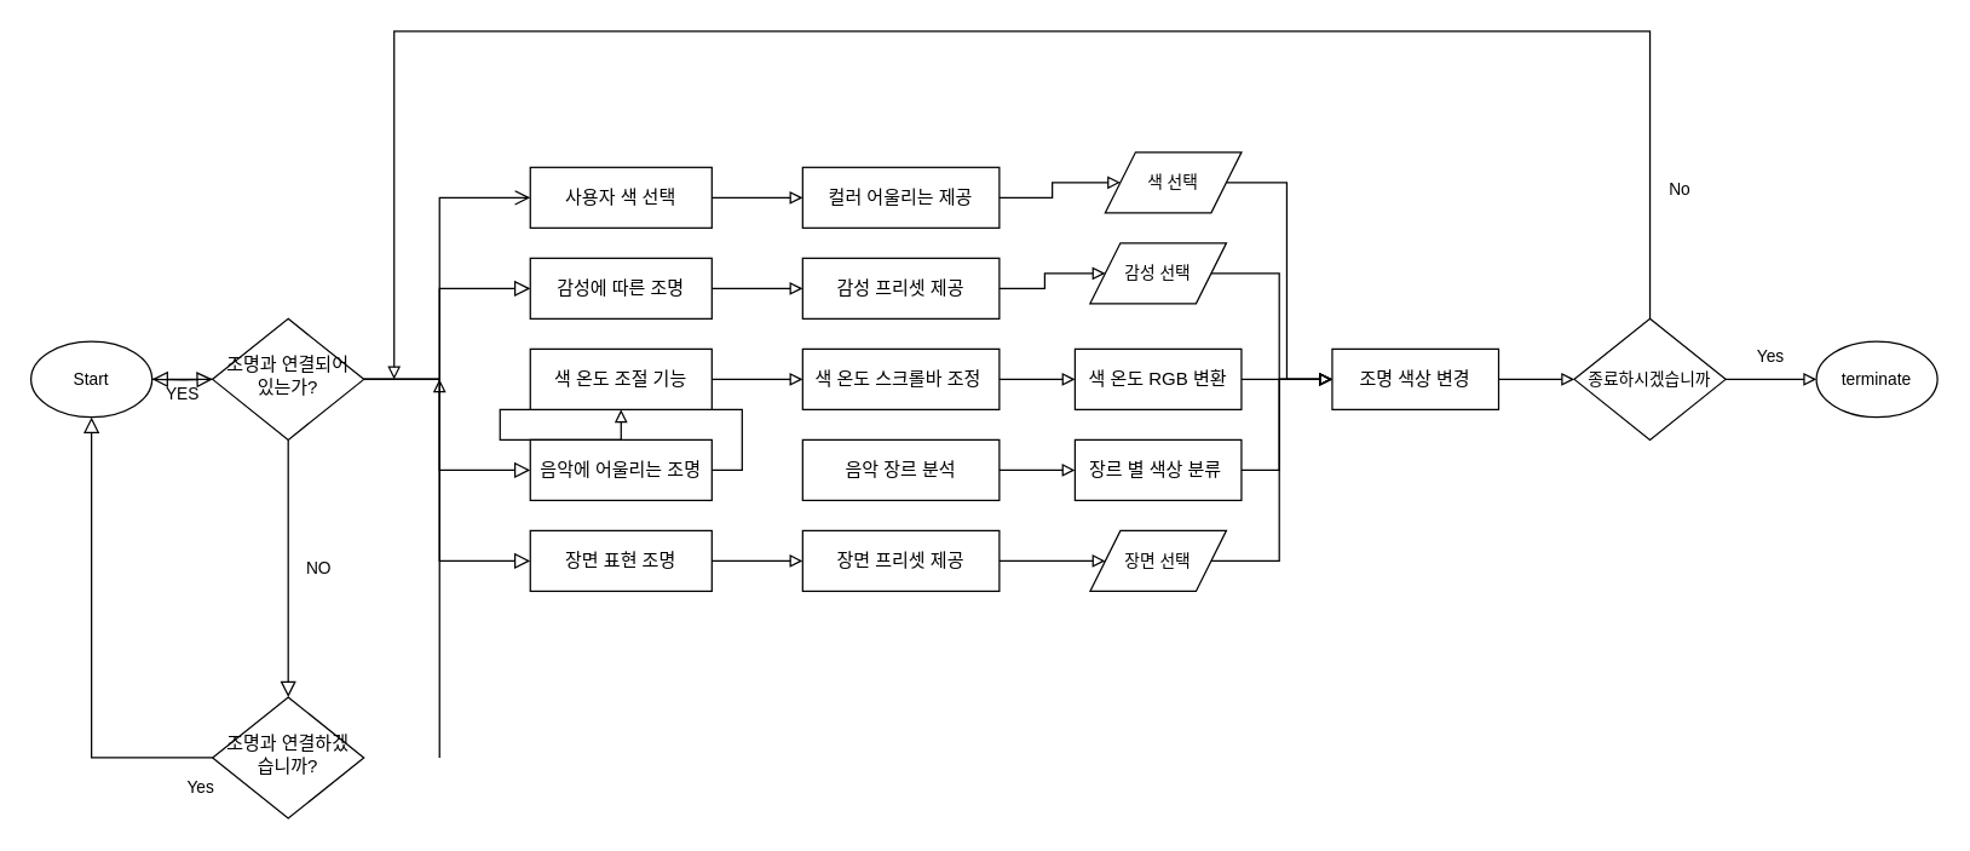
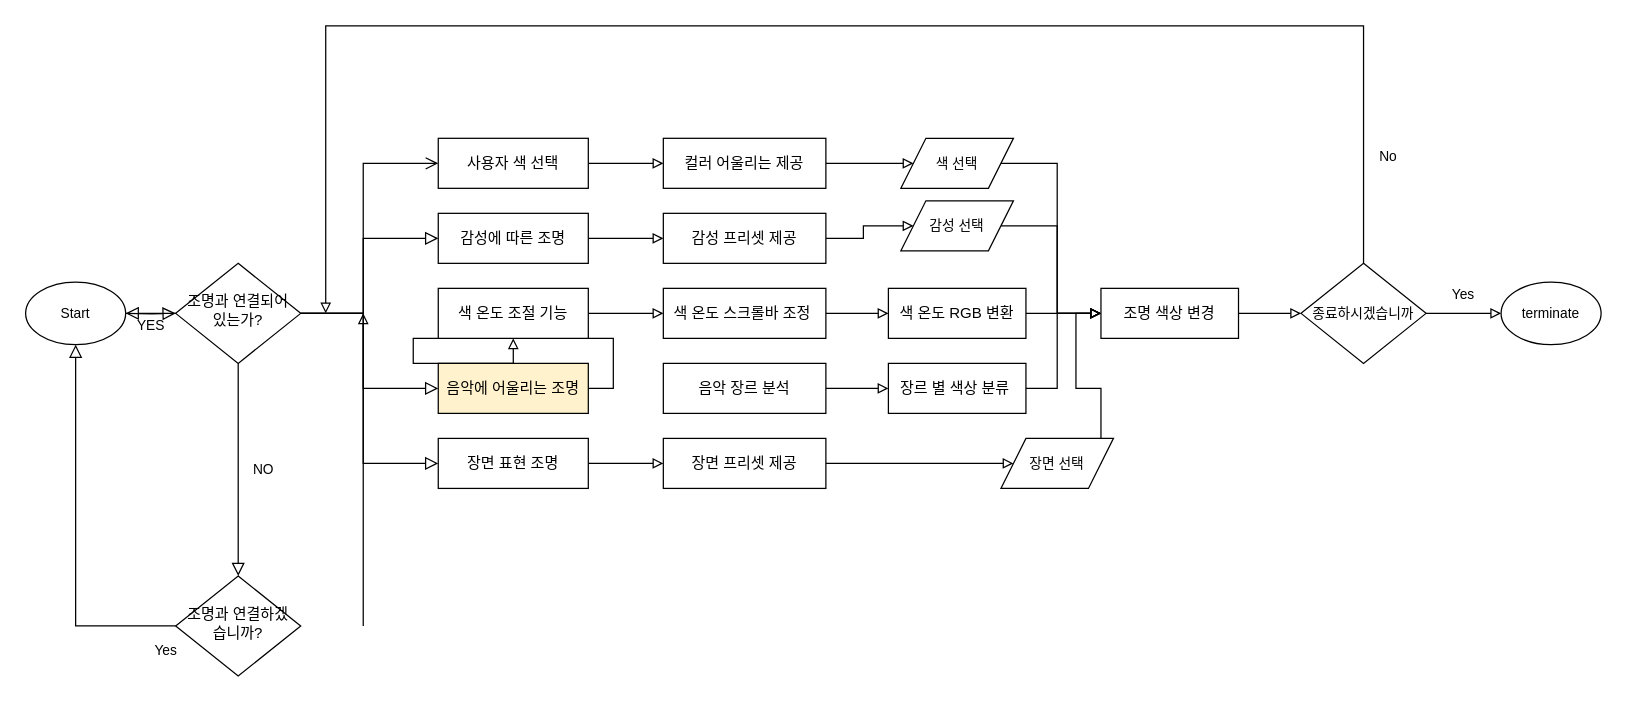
  <mxCell id="0" />
  <mxCell id="1" parent="0" />
  <mxCell id="2" value="" style="rounded=0;html=1;jettySize=auto;orthogonalLoop=1;fontSize=11;endArrow=block;endFill=0;endSize=8;strokeWidth=1;shadow=0;labelBackgroundColor=none;edgeStyle=orthogonalEdgeStyle;" parent="1" target="5" edge="1"><mxGeometry relative="1" as="geometry"><mxPoint x="100" y="250" as="sourcePoint" /></mxGeometry></mxCell>
  <mxCell id="3" value="NO" style="rounded=0;html=1;jettySize=auto;orthogonalLoop=1;fontSize=11;endArrow=block;endFill=0;endSize=8;strokeWidth=1;shadow=0;labelBackgroundColor=none;edgeStyle=orthogonalEdgeStyle;" parent="1" source="5" target="9" edge="1"><mxGeometry y="20" relative="1" as="geometry"><mxPoint as="offset" /></mxGeometry></mxCell>
  <mxCell id="4" value="YES" style="edgeStyle=orthogonalEdgeStyle;rounded=0;html=1;jettySize=auto;orthogonalLoop=1;fontSize=11;endArrow=block;endFill=0;endSize=8;strokeWidth=1;shadow=0;labelBackgroundColor=none;" parent="1" source="5" target="43" edge="1"><mxGeometry y="10" relative="1" as="geometry"><mxPoint as="offset" /></mxGeometry></mxCell>
  <mxCell id="5" value="조명과 연결되어 있는가?" style="rhombus;whiteSpace=wrap;html=1;shadow=0;fontFamily=Helvetica;fontSize=12;align=center;strokeWidth=1;spacing=6;spacingTop=-4;" parent="1" vertex="1"><mxGeometry x="140" width="100" height="80" as="geometry" y="210" /></mxCell>
  <mxCell id="6" style="edgeStyle=orthogonalEdgeStyle;rounded=0;orthogonalLoop=1;jettySize=auto;html=1;exitX=1;exitY=0.5;exitDx=0;exitDy=0;endArrow=block;endFill=0;" edge="1" parent="1" source="7" target="14"><mxGeometry relative="1" as="geometry" /></mxCell>
- <mxCell id="7" value="음악에 어울리는 조명" style="rounded=0;whiteSpace=wrap;html=1;fontSize=12;glass=0;strokeWidth=1;shadow=0;" parent="1" vertex="1"><mxGeometry x="350" y="290" width="120" height="40" as="geometry" /></mxCell>
+ <mxCell id="7" value="음악에 어울리는 조명" style="rounded=0;whiteSpace=wrap;html=1;fontSize=12;glass=0;strokeWidth=1;shadow=0;fillColor=#fff2cc;" parent="1" vertex="1"><mxGeometry x="350" y="290" width="120" height="40" as="geometry" /></mxCell>
  <mxCell id="8" value="Yes" style="edgeStyle=orthogonalEdgeStyle;rounded=0;html=1;jettySize=auto;orthogonalLoop=1;fontSize=11;endArrow=block;endFill=0;endSize=8;strokeWidth=1;shadow=0;labelBackgroundColor=none;" parent="1" source="9" target="43" edge="1"><mxGeometry x="-0.945" y="20" relative="1" as="geometry"><mxPoint as="offset" /><mxPoint x="1121" y="270" as="targetPoint" /></mxGeometry></mxCell>
  <mxCell id="9" value="조명과 연결하겠습니까?" style="rhombus;whiteSpace=wrap;html=1;shadow=0;fontFamily=Helvetica;fontSize=12;align=center;strokeWidth=1;spacing=6;spacingTop=-4;" parent="1" vertex="1"><mxGeometry x="140" y="460" width="100" height="80" as="geometry" /></mxCell>
  <mxCell id="10" value="" style="endArrow=block;html=1;rounded=0;endFill=0;" edge="1" parent="1"><mxGeometry width="50" height="50" relative="1" as="geometry"><mxPoint x="290" y="500" as="sourcePoint" /><mxPoint x="290" y="250" as="targetPoint" /></mxGeometry></mxCell>
  <mxCell id="11" style="edgeStyle=orthogonalEdgeStyle;rounded=0;orthogonalLoop=1;jettySize=auto;html=1;exitX=1;exitY=0.5;exitDx=0;exitDy=0;entryX=0;entryY=0.5;entryDx=0;entryDy=0;endArrow=block;endFill=0;" edge="1" parent="1" source="12" target="32"><mxGeometry relative="1" as="geometry" /></mxCell>
  <mxCell id="12" value="장면 표현 조명" style="rounded=0;whiteSpace=wrap;html=1;fontSize=12;glass=0;strokeWidth=1;shadow=0;" vertex="1" parent="1"><mxGeometry x="350" y="350" width="120" height="40" as="geometry" /></mxCell>
  <mxCell id="13" style="edgeStyle=orthogonalEdgeStyle;shape=connector;rounded=0;orthogonalLoop=1;jettySize=auto;html=1;exitX=1;exitY=0.5;exitDx=0;exitDy=0;entryX=0;entryY=0.5;entryDx=0;entryDy=0;labelBackgroundColor=default;strokeColor=default;align=center;verticalAlign=middle;fontFamily=Helvetica;fontSize=11;fontColor=default;endArrow=block;endFill=0;" edge="1" parent="1" source="14" target="28"><mxGeometry relative="1" as="geometry" /></mxCell>
  <mxCell id="14" value="색 온도 조절 기능" style="rounded=0;whiteSpace=wrap;html=1;fontSize=12;glass=0;strokeWidth=1;shadow=0;" vertex="1" parent="1"><mxGeometry x="350" y="230" width="120" height="40" as="geometry" /></mxCell>
  <mxCell id="15" style="edgeStyle=orthogonalEdgeStyle;shape=connector;rounded=0;orthogonalLoop=1;jettySize=auto;html=1;exitX=1;exitY=0.5;exitDx=0;exitDy=0;labelBackgroundColor=default;strokeColor=default;align=center;verticalAlign=middle;fontFamily=Helvetica;fontSize=11;fontColor=default;endArrow=block;endFill=0;" edge="1" parent="1" source="16" target="26"><mxGeometry relative="1" as="geometry" /></mxCell>
  <mxCell id="16" value="감성에 따른 조명" style="rounded=0;whiteSpace=wrap;html=1;fontSize=12;glass=0;strokeWidth=1;shadow=0;" vertex="1" parent="1"><mxGeometry x="350" y="170" width="120" height="40" as="geometry" /></mxCell>
  <mxCell id="17" style="edgeStyle=orthogonalEdgeStyle;shape=connector;rounded=0;orthogonalLoop=1;jettySize=auto;html=1;exitX=1;exitY=0.5;exitDx=0;exitDy=0;entryX=0;entryY=0.5;entryDx=0;entryDy=0;labelBackgroundColor=default;strokeColor=default;align=center;verticalAlign=middle;fontFamily=Helvetica;fontSize=11;fontColor=default;endArrow=block;endFill=0;" edge="1" parent="1" source="18" target="24"><mxGeometry relative="1" as="geometry" /></mxCell>
  <mxCell id="18" value="사용자 색 선택" style="rounded=0;whiteSpace=wrap;html=1;fontSize=12;glass=0;strokeWidth=1;shadow=0;" vertex="1" parent="1"><mxGeometry x="350" y="110" width="120" height="40" as="geometry" /></mxCell>
  <mxCell id="19" value="" style="edgeStyle=orthogonalEdgeStyle;rounded=0;html=1;jettySize=auto;orthogonalLoop=1;fontSize=11;endArrow=block;endFill=0;endSize=8;strokeWidth=1;shadow=0;labelBackgroundColor=none;entryX=0;entryY=0.5;entryDx=0;entryDy=0;exitX=1;exitY=0.5;exitDx=0;exitDy=0;" edge="1" parent="1" source="5" target="7"><mxGeometry y="10" relative="1" as="geometry"><mxPoint as="offset" /><mxPoint x="250" y="260" as="sourcePoint" /><mxPoint x="360" y="260" as="targetPoint" /><Array as="points"><mxPoint x="290" y="250" /><mxPoint x="290" y="310" /></Array></mxGeometry></mxCell>
  <mxCell id="20" value="" style="edgeStyle=orthogonalEdgeStyle;rounded=0;html=1;jettySize=auto;orthogonalLoop=1;fontSize=11;endArrow=block;endFill=0;endSize=8;strokeWidth=1;shadow=0;labelBackgroundColor=none;entryX=0;entryY=0.5;entryDx=0;entryDy=0;exitX=1;exitY=0.5;exitDx=0;exitDy=0;" edge="1" parent="1" source="5" target="12"><mxGeometry y="10" relative="1" as="geometry"><mxPoint as="offset" /><mxPoint x="250" y="260" as="sourcePoint" /><mxPoint x="360" y="320" as="targetPoint" /><Array as="points"><mxPoint x="290" y="250" /><mxPoint x="290" y="370" /></Array></mxGeometry></mxCell>
  <mxCell id="21" value="" style="edgeStyle=orthogonalEdgeStyle;rounded=0;html=1;jettySize=auto;orthogonalLoop=1;fontSize=11;endArrow=block;endFill=0;endSize=8;strokeWidth=1;shadow=0;labelBackgroundColor=none;entryX=0;entryY=0.5;entryDx=0;entryDy=0;exitX=1;exitY=0.5;exitDx=0;exitDy=0;" edge="1" parent="1" source="5" target="16"><mxGeometry y="10" relative="1" as="geometry"><mxPoint as="offset" /><mxPoint x="250" y="260" as="sourcePoint" /><mxPoint x="360" y="380" as="targetPoint" /><Array as="points"><mxPoint x="290" y="250" /><mxPoint x="290" y="190" /></Array></mxGeometry></mxCell>
  <mxCell id="22" value="" style="edgeStyle=orthogonalEdgeStyle;rounded=0;html=1;jettySize=auto;orthogonalLoop=1;fontSize=11;endArrow=open;endFill=0;endSize=8;strokeWidth=1;shadow=0;labelBackgroundColor=none;entryX=0;entryY=0.5;entryDx=0;entryDy=0;exitX=1;exitY=0.5;exitDx=0;exitDy=0;" edge="1" parent="1" source="5" target="18"><mxGeometry y="10" relative="1" as="geometry"><mxPoint as="offset" /><mxPoint x="250" y="260" as="sourcePoint" /><mxPoint x="360" y="200" as="targetPoint" /><Array as="points"><mxPoint x="290" y="250" /><mxPoint x="290" y="130" /></Array></mxGeometry></mxCell>
  <mxCell id="23" style="edgeStyle=orthogonalEdgeStyle;shape=connector;rounded=0;orthogonalLoop=1;jettySize=auto;html=1;exitX=1;exitY=0.5;exitDx=0;exitDy=0;entryX=0;entryY=0.5;entryDx=0;entryDy=0;labelBackgroundColor=default;strokeColor=default;align=center;verticalAlign=middle;fontFamily=Helvetica;fontSize=11;fontColor=default;endArrow=block;endFill=0;" edge="1" parent="1" source="24" target="34"><mxGeometry relative="1" as="geometry" /></mxCell>
  <mxCell id="24" value="컬러 어울리는 제공" style="rounded=0;whiteSpace=wrap;html=1;fontSize=12;glass=0;strokeWidth=1;shadow=0;" vertex="1" parent="1"><mxGeometry x="530" y="110" width="130" height="40" as="geometry" /></mxCell>
  <mxCell id="25" style="edgeStyle=orthogonalEdgeStyle;shape=connector;rounded=0;orthogonalLoop=1;jettySize=auto;html=1;exitX=1;exitY=0.5;exitDx=0;exitDy=0;labelBackgroundColor=default;strokeColor=default;align=center;verticalAlign=middle;fontFamily=Helvetica;fontSize=11;fontColor=default;endArrow=block;endFill=0;" edge="1" parent="1" source="26" target="36"><mxGeometry relative="1" as="geometry" /></mxCell>
  <mxCell id="26" value="감성 프리셋 제공" style="rounded=0;whiteSpace=wrap;html=1;fontSize=12;glass=0;strokeWidth=1;shadow=0;" vertex="1" parent="1"><mxGeometry x="530" y="170" width="130" height="40" as="geometry" /></mxCell>
  <mxCell id="27" style="edgeStyle=orthogonalEdgeStyle;shape=connector;rounded=0;orthogonalLoop=1;jettySize=auto;html=1;exitX=1;exitY=0.5;exitDx=0;exitDy=0;labelBackgroundColor=default;strokeColor=default;align=center;verticalAlign=middle;fontFamily=Helvetica;fontSize=11;fontColor=default;endArrow=block;endFill=0;" edge="1" parent="1" source="28" target="42"><mxGeometry relative="1" as="geometry" /></mxCell>
  <mxCell id="28" value="색 온도 스크롤바 조정&amp;nbsp;" style="rounded=0;whiteSpace=wrap;html=1;fontSize=12;glass=0;strokeWidth=1;shadow=0;" vertex="1" parent="1"><mxGeometry x="530" y="230" width="130" height="40" as="geometry" /></mxCell>
  <mxCell id="29" style="edgeStyle=orthogonalEdgeStyle;shape=connector;rounded=0;orthogonalLoop=1;jettySize=auto;html=1;exitX=1;exitY=0.5;exitDx=0;exitDy=0;entryX=0;entryY=0.5;entryDx=0;entryDy=0;labelBackgroundColor=default;strokeColor=default;align=center;verticalAlign=middle;fontFamily=Helvetica;fontSize=11;fontColor=default;endArrow=block;endFill=0;" edge="1" parent="1" source="30" target="38"><mxGeometry relative="1" as="geometry" /></mxCell>
  <mxCell id="30" value="음악 장르 분석" style="rounded=0;whiteSpace=wrap;html=1;fontSize=12;glass=0;strokeWidth=1;shadow=0;" vertex="1" parent="1"><mxGeometry x="530" y="290" width="130" height="40" as="geometry" /></mxCell>
  <mxCell id="31" style="edgeStyle=orthogonalEdgeStyle;shape=connector;rounded=0;orthogonalLoop=1;jettySize=auto;html=1;exitX=1;exitY=0.5;exitDx=0;exitDy=0;labelBackgroundColor=default;strokeColor=default;align=center;verticalAlign=middle;fontFamily=Helvetica;fontSize=11;fontColor=default;endArrow=block;endFill=0;" edge="1" parent="1" source="32" target="40"><mxGeometry relative="1" as="geometry" /></mxCell>
  <mxCell id="32" value="장면 프리셋 제공" style="rounded=0;whiteSpace=wrap;html=1;fontSize=12;glass=0;strokeWidth=1;shadow=0;" vertex="1" parent="1"><mxGeometry x="530" y="350" width="130" height="40" as="geometry" /></mxCell>
  <mxCell id="33" style="edgeStyle=orthogonalEdgeStyle;shape=connector;rounded=0;orthogonalLoop=1;jettySize=auto;html=1;exitX=1;exitY=0.5;exitDx=0;exitDy=0;entryX=0;entryY=0.5;entryDx=0;entryDy=0;labelBackgroundColor=default;strokeColor=default;align=center;verticalAlign=middle;fontFamily=Helvetica;fontSize=11;fontColor=default;endArrow=block;endFill=0;" edge="1" parent="1" source="34" target="46"><mxGeometry relative="1" as="geometry" /></mxCell>
- <mxCell id="34" value="색 선택" style="shape=parallelogram;perimeter=parallelogramPerimeter;whiteSpace=wrap;html=1;fixedSize=1;fontFamily=Helvetica;fontSize=11;fontColor=default;" vertex="1" parent="1"><mxGeometry x="730" y="100" width="90" height="40" as="geometry" /></mxCell>
+ <mxCell id="34" value="색 선택" style="shape=parallelogram;perimeter=parallelogramPerimeter;whiteSpace=wrap;html=1;fixedSize=1;fontFamily=Helvetica;fontSize=11;fontColor=default;" vertex="1" parent="1"><mxGeometry x="720" y="110" width="90" height="40" as="geometry" /></mxCell>
  <mxCell id="35" style="edgeStyle=orthogonalEdgeStyle;shape=connector;rounded=0;orthogonalLoop=1;jettySize=auto;html=1;exitX=1;exitY=0.5;exitDx=0;exitDy=0;entryX=0;entryY=0.5;entryDx=0;entryDy=0;labelBackgroundColor=default;strokeColor=default;align=center;verticalAlign=middle;fontFamily=Helvetica;fontSize=11;fontColor=default;endArrow=block;endFill=0;" edge="1" parent="1" source="36" target="46"><mxGeometry relative="1" as="geometry" /></mxCell>
  <mxCell id="36" value="감성 선택" style="shape=parallelogram;perimeter=parallelogramPerimeter;whiteSpace=wrap;html=1;fixedSize=1;fontFamily=Helvetica;fontSize=11;fontColor=default;" vertex="1" parent="1"><mxGeometry x="720" y="160" width="90" height="40" as="geometry" /></mxCell>
  <mxCell id="37" style="edgeStyle=orthogonalEdgeStyle;shape=connector;rounded=0;orthogonalLoop=1;jettySize=auto;html=1;exitX=1;exitY=0.5;exitDx=0;exitDy=0;labelBackgroundColor=default;strokeColor=default;align=center;verticalAlign=middle;fontFamily=Helvetica;fontSize=11;fontColor=default;endArrow=block;endFill=0;" edge="1" parent="1" target="46"><mxGeometry relative="1" as="geometry"><mxPoint x="879" y="250" as="targetPoint" /><mxPoint x="815" y="310" as="sourcePoint" /><Array as="points"><mxPoint x="845" y="310" /><mxPoint x="845" y="250" /></Array></mxGeometry></mxCell>
  <mxCell id="38" value="장르 별 색상 분류&amp;nbsp;" style="rounded=0;whiteSpace=wrap;html=1;fontSize=12;glass=0;strokeWidth=1;shadow=0;" vertex="1" parent="1"><mxGeometry x="710" y="290" width="110" height="40" as="geometry" /></mxCell>
  <mxCell id="39" style="edgeStyle=orthogonalEdgeStyle;shape=connector;rounded=0;orthogonalLoop=1;jettySize=auto;html=1;exitX=1;exitY=0.5;exitDx=0;exitDy=0;entryX=0;entryY=0.5;entryDx=0;entryDy=0;labelBackgroundColor=default;strokeColor=default;align=center;verticalAlign=middle;fontFamily=Helvetica;fontSize=11;fontColor=default;endArrow=block;endFill=0;" edge="1" parent="1" source="40" target="46"><mxGeometry relative="1" as="geometry" /></mxCell>
- <mxCell id="40" value="장면 선택" style="shape=parallelogram;perimeter=parallelogramPerimeter;whiteSpace=wrap;html=1;fixedSize=1;fontFamily=Helvetica;fontSize=11;fontColor=default;" vertex="1" parent="1"><mxGeometry x="720" y="350" width="90" height="40" as="geometry" /></mxCell>
+ <mxCell id="40" value="장면 선택" style="shape=parallelogram;perimeter=parallelogramPerimeter;whiteSpace=wrap;html=1;fixedSize=1;fontFamily=Helvetica;fontSize=11;fontColor=default;" vertex="1" parent="1"><mxGeometry x="800" y="350" width="90" height="40" as="geometry" /></mxCell>
  <mxCell id="41" style="edgeStyle=orthogonalEdgeStyle;shape=connector;rounded=0;orthogonalLoop=1;jettySize=auto;html=1;exitX=1;exitY=0.5;exitDx=0;exitDy=0;entryX=0;entryY=0.5;entryDx=0;entryDy=0;labelBackgroundColor=default;strokeColor=default;align=center;verticalAlign=middle;fontFamily=Helvetica;fontSize=11;fontColor=default;endArrow=block;endFill=0;" edge="1" parent="1" source="42" target="46"><mxGeometry relative="1" as="geometry" /></mxCell>
  <mxCell id="42" value="색 온도 RGB 변환" style="rounded=0;whiteSpace=wrap;html=1;fontSize=12;glass=0;strokeWidth=1;shadow=0;" vertex="1" parent="1"><mxGeometry x="710" y="230" width="110" height="40" as="geometry" /></mxCell>
  <mxCell id="43" value="Start" style="ellipse;whiteSpace=wrap;html=1;fontFamily=Helvetica;fontSize=11;fontColor=default;" vertex="1" parent="1"><mxGeometry x="20" y="225" width="80" height="50" as="geometry" /></mxCell>
  <mxCell id="44" value="terminate" style="ellipse;whiteSpace=wrap;html=1;fontFamily=Helvetica;fontSize=11;fontColor=default;" vertex="1" parent="1"><mxGeometry x="1200" y="225" width="80" height="50" as="geometry" /></mxCell>
  <mxCell id="45" style="edgeStyle=orthogonalEdgeStyle;shape=connector;rounded=0;orthogonalLoop=1;jettySize=auto;html=1;exitX=1;exitY=0.5;exitDx=0;exitDy=0;entryX=0;entryY=0.5;entryDx=0;entryDy=0;labelBackgroundColor=default;strokeColor=default;align=center;verticalAlign=middle;fontFamily=Helvetica;fontSize=11;fontColor=default;endArrow=block;endFill=0;" edge="1" parent="1" source="46" target="49"><mxGeometry relative="1" as="geometry" /></mxCell>
  <mxCell id="46" value="조명 색상 변경" style="rounded=0;whiteSpace=wrap;html=1;fontSize=12;glass=0;strokeWidth=1;shadow=0;" vertex="1" parent="1"><mxGeometry x="880" y="230" width="110" height="40" as="geometry" /></mxCell>
  <mxCell id="47" style="edgeStyle=orthogonalEdgeStyle;shape=connector;rounded=0;orthogonalLoop=1;jettySize=auto;html=1;exitX=1;exitY=0.5;exitDx=0;exitDy=0;entryX=0;entryY=0.5;entryDx=0;entryDy=0;labelBackgroundColor=default;strokeColor=default;align=center;verticalAlign=middle;fontFamily=Helvetica;fontSize=11;fontColor=default;endArrow=block;endFill=0;" edge="1" parent="1" source="49" target="44"><mxGeometry relative="1" as="geometry" /></mxCell>
  <mxCell id="48" style="edgeStyle=orthogonalEdgeStyle;shape=connector;rounded=0;orthogonalLoop=1;jettySize=auto;html=1;exitX=0.5;exitY=0;exitDx=0;exitDy=0;labelBackgroundColor=default;strokeColor=default;align=center;verticalAlign=middle;fontFamily=Helvetica;fontSize=11;fontColor=default;endArrow=block;endFill=0;" edge="1" parent="1" source="49"><mxGeometry relative="1" as="geometry"><mxPoint x="260" y="250" as="targetPoint" /><Array as="points"><mxPoint x="1090" y="20" /><mxPoint x="260" y="20" /></Array></mxGeometry></mxCell>
  <mxCell id="49" value="종료하시겠습니까" style="rhombus;whiteSpace=wrap;html=1;fontFamily=Helvetica;fontSize=11;fontColor=default;" vertex="1" parent="1"><mxGeometry x="1040" width="100" height="80" as="geometry" y="210" /></mxCell>
  <mxCell id="50" value="Yes" style="text;html=1;strokeColor=none;fillColor=none;align=center;verticalAlign=middle;whiteSpace=wrap;rounded=0;fontFamily=Helvetica;fontSize=11;fontColor=default;" vertex="1" parent="1"><mxGeometry x="1140" y="220" width="60" height="30" as="geometry" /></mxCell>
  <mxCell id="51" value="No" style="text;html=1;strokeColor=none;fillColor=none;align=center;verticalAlign=middle;whiteSpace=wrap;rounded=0;fontFamily=Helvetica;fontSize=11;fontColor=default;" vertex="1" parent="1"><mxGeometry x="1080" y="110" width="60" height="30" as="geometry" /></mxCell>
